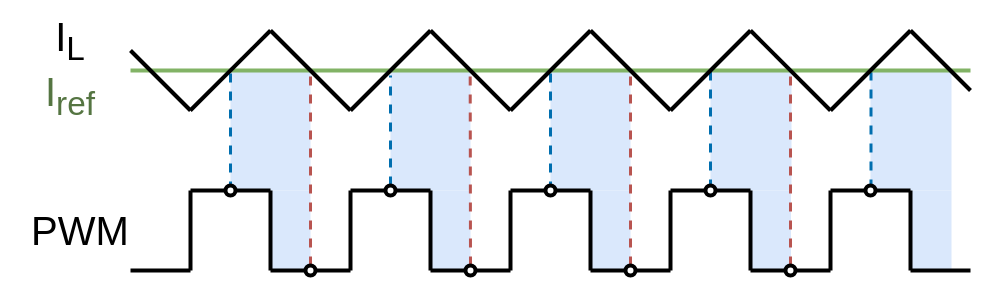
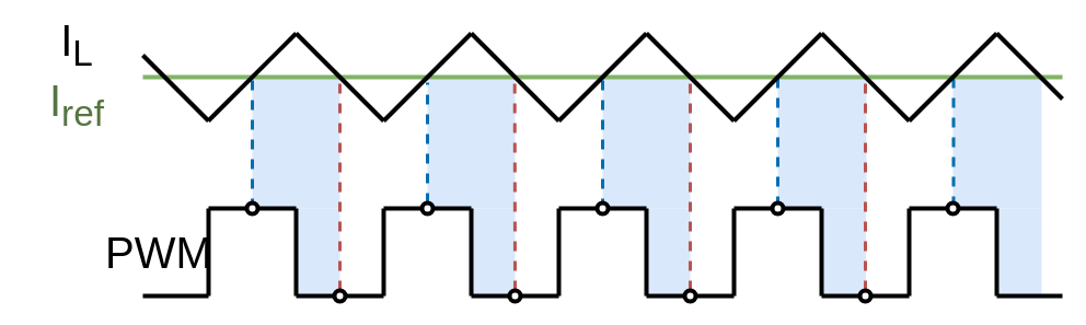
  <mxCell id="0" />
  <mxCell id="1" parent="0" />
  <mxCell id="2" value="" style="rounded=0;whiteSpace=wrap;html=1;fillColor=#dae8fc;strokeColor=none;" parent="1" vertex="1"><mxGeometry x="870" y="70" width="81" height="120" as="geometry" /></mxCell>
  <mxCell id="3" value="" style="endArrow=none;html=1;strokeWidth=3;dashed=1;fillColor=#1ba1e2;strokeColor=#006EAF;" edge="1" parent="1"><mxGeometry width="50" height="50" relative="1" as="geometry"><mxPoint x="870.5" y="188" as="sourcePoint" /><mxPoint x="870.5" y="70" as="targetPoint" /></mxGeometry></mxCell>
  <mxCell id="4" value="" style="rounded=0;whiteSpace=wrap;html=1;fillColor=#dae8fc;strokeColor=none;" parent="1" vertex="1"><mxGeometry x="911" y="190" width="40" height="80" as="geometry" /></mxCell>
  <mxCell id="5" value="" style="rounded=0;whiteSpace=wrap;html=1;fillColor=#dae8fc;strokeColor=none;" parent="1" vertex="1"><mxGeometry x="390" y="70" width="80" height="120" as="geometry" /></mxCell>
  <mxCell id="6" value="" style="rounded=0;whiteSpace=wrap;html=1;fillColor=#dae8fc;strokeColor=none;" parent="1" vertex="1"><mxGeometry x="430" y="190" width="40" height="80" as="geometry" /></mxCell>
  <mxCell id="7" value="" style="rounded=0;whiteSpace=wrap;html=1;fillColor=#dae8fc;strokeColor=none;" parent="1" vertex="1"><mxGeometry x="550" y="70" width="80" height="120" as="geometry" /></mxCell>
  <mxCell id="8" value="" style="rounded=0;whiteSpace=wrap;html=1;fillColor=#dae8fc;strokeColor=none;" parent="1" vertex="1"><mxGeometry x="590" y="190" width="40" height="80" as="geometry" /></mxCell>
  <mxCell id="9" value="" style="rounded=0;whiteSpace=wrap;html=1;fillColor=#dae8fc;strokeColor=none;" parent="1" vertex="1"><mxGeometry x="710" y="70" width="81" height="120" as="geometry" /></mxCell>
  <mxCell id="10" value="" style="rounded=0;whiteSpace=wrap;html=1;fillColor=#dae8fc;strokeColor=none;" parent="1" vertex="1"><mxGeometry x="750.5" y="190" width="40" height="80" as="geometry" /></mxCell>
  <mxCell id="11" value="" style="rounded=0;whiteSpace=wrap;html=1;fillColor=#dae8fc;strokeColor=none;" parent="1" vertex="1"><mxGeometry x="230" y="70" width="80" height="120" as="geometry" /></mxCell>
  <mxCell id="12" value="" style="rounded=0;whiteSpace=wrap;html=1;fillColor=#dae8fc;strokeColor=none;" parent="1" vertex="1"><mxGeometry x="270" y="190" width="40" height="80" as="geometry" /></mxCell>
  <mxCell id="13" value="" style="endArrow=none;html=1;strokeWidth=4;fillColor=#d5e8d4;strokeColor=#82b366;" parent="1" edge="1"><mxGeometry width="50" height="50" relative="1" as="geometry"><mxPoint x="130" y="70" as="sourcePoint" /><mxPoint x="970" y="70" as="targetPoint" /></mxGeometry></mxCell>
  <mxCell id="14" value="" style="endArrow=none;html=1;strokeWidth=4;" parent="1" edge="1"><mxGeometry width="50" height="50" relative="1" as="geometry"><mxPoint x="190" y="270" as="sourcePoint" /><mxPoint x="190" y="190" as="targetPoint" /></mxGeometry></mxCell>
  <mxCell id="15" value="" style="endArrow=none;html=1;strokeWidth=4;" parent="1" edge="1"><mxGeometry width="50" height="50" relative="1" as="geometry"><mxPoint x="190" y="190" as="sourcePoint" /><mxPoint x="270" y="190" as="targetPoint" /></mxGeometry></mxCell>
  <mxCell id="16" value="" style="endArrow=none;html=1;strokeWidth=4;" parent="1" edge="1"><mxGeometry width="50" height="50" relative="1" as="geometry"><mxPoint x="270" y="270" as="sourcePoint" /><mxPoint x="270" y="190" as="targetPoint" /></mxGeometry></mxCell>
  <mxCell id="17" value="" style="endArrow=none;html=1;strokeWidth=4;" parent="1" edge="1"><mxGeometry width="50" height="50" relative="1" as="geometry"><mxPoint x="270" y="270" as="sourcePoint" /><mxPoint x="350" y="270" as="targetPoint" /></mxGeometry></mxCell>
  <mxCell id="18" value="" style="endArrow=none;html=1;strokeWidth=4;" parent="1" edge="1"><mxGeometry width="50" height="50" relative="1" as="geometry"><mxPoint x="350" y="270" as="sourcePoint" /><mxPoint x="350" y="190" as="targetPoint" /></mxGeometry></mxCell>
  <mxCell id="19" value="" style="endArrow=none;html=1;strokeWidth=4;" parent="1" edge="1"><mxGeometry width="50" height="50" relative="1" as="geometry"><mxPoint x="350" y="190" as="sourcePoint" /><mxPoint x="430" y="190" as="targetPoint" /></mxGeometry></mxCell>
  <mxCell id="20" value="" style="endArrow=none;html=1;strokeWidth=4;" parent="1" edge="1"><mxGeometry width="50" height="50" relative="1" as="geometry"><mxPoint x="430" y="270" as="sourcePoint" /><mxPoint x="430" y="190" as="targetPoint" /></mxGeometry></mxCell>
  <mxCell id="21" value="" style="endArrow=none;html=1;strokeWidth=4;" parent="1" edge="1"><mxGeometry width="50" height="50" relative="1" as="geometry"><mxPoint x="430" y="270" as="sourcePoint" /><mxPoint x="510" y="270" as="targetPoint" /></mxGeometry></mxCell>
  <mxCell id="22" value="" style="endArrow=none;html=1;strokeWidth=4;" parent="1" edge="1"><mxGeometry width="50" height="50" relative="1" as="geometry"><mxPoint x="510" y="270" as="sourcePoint" /><mxPoint x="510" y="190" as="targetPoint" /></mxGeometry></mxCell>
  <mxCell id="23" value="" style="endArrow=none;html=1;strokeWidth=4;" parent="1" edge="1"><mxGeometry width="50" height="50" relative="1" as="geometry"><mxPoint x="510" y="190" as="sourcePoint" /><mxPoint x="590" y="190" as="targetPoint" /></mxGeometry></mxCell>
  <mxCell id="24" value="" style="endArrow=none;html=1;strokeWidth=4;" parent="1" edge="1"><mxGeometry width="50" height="50" relative="1" as="geometry"><mxPoint x="590" y="270" as="sourcePoint" /><mxPoint x="590" y="190" as="targetPoint" /></mxGeometry></mxCell>
  <mxCell id="25" value="" style="endArrow=none;html=1;strokeWidth=4;" parent="1" edge="1"><mxGeometry width="50" height="50" relative="1" as="geometry"><mxPoint x="590" y="270" as="sourcePoint" /><mxPoint x="670" y="270" as="targetPoint" /></mxGeometry></mxCell>
  <mxCell id="26" value="" style="endArrow=none;html=1;strokeWidth=4;" parent="1" edge="1"><mxGeometry width="50" height="50" relative="1" as="geometry"><mxPoint x="670" y="270" as="sourcePoint" /><mxPoint x="670" y="190" as="targetPoint" /></mxGeometry></mxCell>
  <mxCell id="27" value="" style="endArrow=none;html=1;strokeWidth=4;" parent="1" edge="1"><mxGeometry width="50" height="50" relative="1" as="geometry"><mxPoint x="670" y="190" as="sourcePoint" /><mxPoint x="750" y="190" as="targetPoint" /></mxGeometry></mxCell>
  <mxCell id="28" value="" style="endArrow=none;html=1;strokeWidth=4;" parent="1" edge="1"><mxGeometry width="50" height="50" relative="1" as="geometry"><mxPoint x="750" y="270" as="sourcePoint" /><mxPoint x="750" y="190" as="targetPoint" /></mxGeometry></mxCell>
  <mxCell id="29" value="" style="endArrow=none;html=1;strokeWidth=4;" parent="1" edge="1"><mxGeometry width="50" height="50" relative="1" as="geometry"><mxPoint x="750" y="270" as="sourcePoint" /><mxPoint x="830" y="270" as="targetPoint" /></mxGeometry></mxCell>
  <mxCell id="30" value="" style="endArrow=none;html=1;strokeWidth=4;" parent="1" edge="1"><mxGeometry width="50" height="50" relative="1" as="geometry"><mxPoint x="830" y="270" as="sourcePoint" /><mxPoint x="830" y="190" as="targetPoint" /></mxGeometry></mxCell>
  <mxCell id="31" value="" style="endArrow=none;html=1;strokeWidth=4;" parent="1" edge="1"><mxGeometry width="50" height="50" relative="1" as="geometry"><mxPoint x="830" y="190" as="sourcePoint" /><mxPoint x="910" y="190" as="targetPoint" /></mxGeometry></mxCell>
  <mxCell id="32" value="" style="endArrow=none;html=1;strokeWidth=4;" parent="1" edge="1"><mxGeometry width="50" height="50" relative="1" as="geometry"><mxPoint x="910" y="270" as="sourcePoint" /><mxPoint x="910" y="190" as="targetPoint" /></mxGeometry></mxCell>
  <mxCell id="33" value="" style="endArrow=none;html=1;strokeWidth=4;" parent="1" edge="1"><mxGeometry width="50" height="50" relative="1" as="geometry"><mxPoint x="910" y="270" as="sourcePoint" /><mxPoint x="970" y="270" as="targetPoint" /></mxGeometry></mxCell>
  <mxCell id="34" value="" style="endArrow=none;html=1;strokeWidth=4;" parent="1" edge="1"><mxGeometry width="50" height="50" relative="1" as="geometry"><mxPoint x="190" y="270" as="sourcePoint" /><mxPoint x="130" y="270" as="targetPoint" /></mxGeometry></mxCell>
- <mxCell id="35" value="PWM" style="text;html=1;strokeColor=none;fillColor=none;align=center;verticalAlign=middle;whiteSpace=wrap;rounded=0;fontSize=40;" parent="1" vertex="1"><mxGeometry x="30" y="210" width="100" height="40" as="geometry" /></mxCell>
+ <mxCell id="35" value="PWM" style="text;html=1;strokeColor=none;fillColor=none;align=center;verticalAlign=middle;whiteSpace=wrap;rounded=0;fontSize=40;" parent="1" vertex="1"><mxGeometry x="95" y="210" width="100" height="40" as="geometry" /></mxCell>
  <mxCell id="36" value="" style="endArrow=none;html=1;strokeWidth=4;" parent="1" edge="1"><mxGeometry width="50" height="50" relative="1" as="geometry"><mxPoint x="130" y="50" as="sourcePoint" /><mxPoint x="190" y="110" as="targetPoint" /></mxGeometry></mxCell>
  <mxCell id="37" value="" style="endArrow=none;html=1;strokeWidth=4;" parent="1" edge="1"><mxGeometry width="50" height="50" relative="1" as="geometry"><mxPoint x="510" y="110" as="sourcePoint" /><mxPoint x="430" y="30" as="targetPoint" /></mxGeometry></mxCell>
  <mxCell id="38" value="I&lt;sub&gt;L&lt;/sub&gt;" style="text;html=1;strokeColor=none;fillColor=none;align=center;verticalAlign=middle;whiteSpace=wrap;rounded=0;fontSize=40;" parent="1" vertex="1"><mxGeometry x="20" y="20" width="100" height="40" as="geometry" /></mxCell>
  <mxCell id="39" value="I&lt;sub&gt;ref&lt;/sub&gt;" style="text;html=1;align=center;verticalAlign=middle;whiteSpace=wrap;rounded=0;fontSize=40;labelBackgroundColor=#ffffff;fontColor=#557542;" parent="1" vertex="1"><mxGeometry x="20" y="75" width="100" height="40" as="geometry" /></mxCell>
  <mxCell id="40" value="" style="endArrow=none;html=1;strokeWidth=3;dashed=1;fillColor=#f8cecc;strokeColor=#b85450;exitX=0.5;exitY=0;exitDx=0;exitDy=0;" parent="1" edge="1" source="41"><mxGeometry width="50" height="50" relative="1" as="geometry"><mxPoint x="310" y="270" as="sourcePoint" /><mxPoint x="310" y="70" as="targetPoint" /></mxGeometry></mxCell>
  <mxCell id="41" value="" style="ellipse;whiteSpace=wrap;html=1;aspect=fixed;strokeWidth=4;" parent="1" vertex="1"><mxGeometry x="305" y="265" width="10" height="10" as="geometry" /></mxCell>
  <mxCell id="42" value="" style="endArrow=none;html=1;strokeWidth=3;dashed=1;fillColor=#f8cecc;strokeColor=#b85450;entryX=0.996;entryY=-0.001;entryDx=0;entryDy=0;entryPerimeter=0;" parent="1" source="43" target="5" edge="1"><mxGeometry width="50" height="50" relative="1" as="geometry"><mxPoint x="471" y="270" as="sourcePoint" /><mxPoint x="469.647" y="85.471" as="targetPoint" /></mxGeometry></mxCell>
  <mxCell id="43" value="" style="ellipse;whiteSpace=wrap;html=1;aspect=fixed;strokeWidth=4;" parent="1" vertex="1"><mxGeometry x="465" y="265" width="10" height="10" as="geometry" /></mxCell>
  <mxCell id="44" value="" style="endArrow=none;html=1;strokeWidth=3;dashed=1;fillColor=#f8cecc;strokeColor=#b85450;exitX=0.5;exitY=0;exitDx=0;exitDy=0;" parent="1" edge="1" source="45"><mxGeometry width="50" height="50" relative="1" as="geometry"><mxPoint x="630" y="270" as="sourcePoint" /><mxPoint x="630" y="70" as="targetPoint" /></mxGeometry></mxCell>
  <mxCell id="45" value="" style="ellipse;whiteSpace=wrap;html=1;aspect=fixed;strokeWidth=4;" parent="1" vertex="1"><mxGeometry x="625" y="265" width="10" height="10" as="geometry" /></mxCell>
  <mxCell id="46" value="" style="endArrow=none;html=1;strokeWidth=3;dashed=1;fillColor=#f8cecc;strokeColor=#b85450;" parent="1" source="47" edge="1"><mxGeometry width="50" height="50" relative="1" as="geometry"><mxPoint x="791" y="270" as="sourcePoint" /><mxPoint x="790" y="70" as="targetPoint" /></mxGeometry></mxCell>
  <mxCell id="47" value="" style="ellipse;whiteSpace=wrap;html=1;aspect=fixed;strokeWidth=4;" parent="1" vertex="1"><mxGeometry x="785" y="265" width="10" height="10" as="geometry" /></mxCell>
  <mxCell id="48" value="" style="endArrow=none;html=1;strokeWidth=3;dashed=1;fillColor=#1ba1e2;strokeColor=#006EAF;" edge="1" parent="1"><mxGeometry width="50" height="50" relative="1" as="geometry"><mxPoint x="550" y="190" as="sourcePoint" /><mxPoint x="550" y="70" as="targetPoint" /></mxGeometry></mxCell>
  <mxCell id="49" value="" style="endArrow=none;html=1;strokeWidth=3;dashed=1;fillColor=#1ba1e2;strokeColor=#006EAF;" edge="1" parent="1" source="52"><mxGeometry width="50" height="50" relative="1" as="geometry"><mxPoint x="389" y="190" as="sourcePoint" /><mxPoint x="390" y="75" as="targetPoint" /></mxGeometry></mxCell>
  <mxCell id="50" value="" style="endArrow=none;html=1;strokeWidth=3;dashed=1;fillColor=#1ba1e2;strokeColor=#006EAF;" edge="1" parent="1"><mxGeometry width="50" height="50" relative="1" as="geometry"><mxPoint x="230" y="190" as="sourcePoint" /><mxPoint x="230" y="70" as="targetPoint" /></mxGeometry></mxCell>
  <mxCell id="51" value="" style="ellipse;whiteSpace=wrap;html=1;aspect=fixed;strokeWidth=4;" vertex="1" parent="1"><mxGeometry x="225" y="185" width="10" height="10" as="geometry" /></mxCell>
  <mxCell id="52" value="" style="ellipse;whiteSpace=wrap;html=1;aspect=fixed;strokeWidth=4;" vertex="1" parent="1"><mxGeometry x="385" y="185" width="10" height="10" as="geometry" /></mxCell>
  <mxCell id="53" value="" style="ellipse;whiteSpace=wrap;html=1;aspect=fixed;strokeWidth=4;" vertex="1" parent="1"><mxGeometry x="545" y="185" width="10" height="10" as="geometry" /></mxCell>
  <mxCell id="54" value="" style="endArrow=none;html=1;strokeWidth=3;dashed=1;fillColor=#1ba1e2;strokeColor=#006EAF;" edge="1" parent="1" target="57"><mxGeometry width="50" height="50" relative="1" as="geometry"><mxPoint x="870" y="190" as="sourcePoint" /><mxPoint x="871" y="70" as="targetPoint" /></mxGeometry></mxCell>
  <mxCell id="55" value="" style="endArrow=none;html=1;strokeWidth=3;dashed=1;fillColor=#1ba1e2;strokeColor=#006EAF;" edge="1" parent="1"><mxGeometry width="50" height="50" relative="1" as="geometry"><mxPoint x="710" y="188" as="sourcePoint" /><mxPoint x="710" y="70" as="targetPoint" /></mxGeometry></mxCell>
  <mxCell id="56" value="" style="ellipse;whiteSpace=wrap;html=1;aspect=fixed;strokeWidth=4;" vertex="1" parent="1"><mxGeometry x="705" y="185" width="10" height="10" as="geometry" /></mxCell>
  <mxCell id="57" value="" style="ellipse;whiteSpace=wrap;html=1;aspect=fixed;strokeWidth=4;" vertex="1" parent="1"><mxGeometry x="865" y="185" width="10" height="10" as="geometry" /></mxCell>
  <mxCell id="58" value="" style="endArrow=none;html=1;strokeWidth=4;" parent="1" edge="1"><mxGeometry width="50" height="50" relative="1" as="geometry"><mxPoint x="189.767" y="110" as="sourcePoint" /><mxPoint x="270" y="30" as="targetPoint" /></mxGeometry></mxCell>
  <mxCell id="59" value="" style="endArrow=none;html=1;strokeWidth=4;" parent="1" edge="1"><mxGeometry width="50" height="50" relative="1" as="geometry"><mxPoint x="350" y="110" as="sourcePoint" /><mxPoint x="430" y="30" as="targetPoint" /></mxGeometry></mxCell>
  <mxCell id="60" value="" style="endArrow=none;html=1;strokeWidth=4;" parent="1" edge="1"><mxGeometry width="50" height="50" relative="1" as="geometry"><mxPoint x="510" y="110" as="sourcePoint" /><mxPoint x="590" y="30" as="targetPoint" /></mxGeometry></mxCell>
  <mxCell id="61" value="" style="endArrow=none;html=1;strokeWidth=4;" parent="1" edge="1"><mxGeometry width="50" height="50" relative="1" as="geometry"><mxPoint x="670" y="110" as="sourcePoint" /><mxPoint x="750" y="30" as="targetPoint" /></mxGeometry></mxCell>
  <mxCell id="62" value="" style="endArrow=none;html=1;strokeWidth=4;" parent="1" edge="1"><mxGeometry width="50" height="50" relative="1" as="geometry"><mxPoint x="830" y="110" as="sourcePoint" /><mxPoint x="750" y="30" as="targetPoint" /></mxGeometry></mxCell>
  <mxCell id="63" value="" style="endArrow=none;html=1;strokeWidth=4;" parent="1" edge="1"><mxGeometry width="50" height="50" relative="1" as="geometry"><mxPoint x="830" y="110" as="sourcePoint" /><mxPoint x="910" y="30" as="targetPoint" /></mxGeometry></mxCell>
  <mxCell id="64" value="" style="endArrow=none;html=1;strokeWidth=4;" parent="1" edge="1"><mxGeometry width="50" height="50" relative="1" as="geometry"><mxPoint x="970" y="90" as="sourcePoint" /><mxPoint x="910" y="30" as="targetPoint" /></mxGeometry></mxCell>
  <mxCell id="65" value="" style="endArrow=none;html=1;strokeWidth=4;" parent="1" edge="1"><mxGeometry width="50" height="50" relative="1" as="geometry"><mxPoint x="670" y="110" as="sourcePoint" /><mxPoint x="590" y="30" as="targetPoint" /></mxGeometry></mxCell>
  <mxCell id="66" value="" style="endArrow=none;html=1;strokeWidth=4;" parent="1" edge="1"><mxGeometry width="50" height="50" relative="1" as="geometry"><mxPoint x="350" y="110" as="sourcePoint" /><mxPoint x="270" y="30" as="targetPoint" /></mxGeometry></mxCell>
